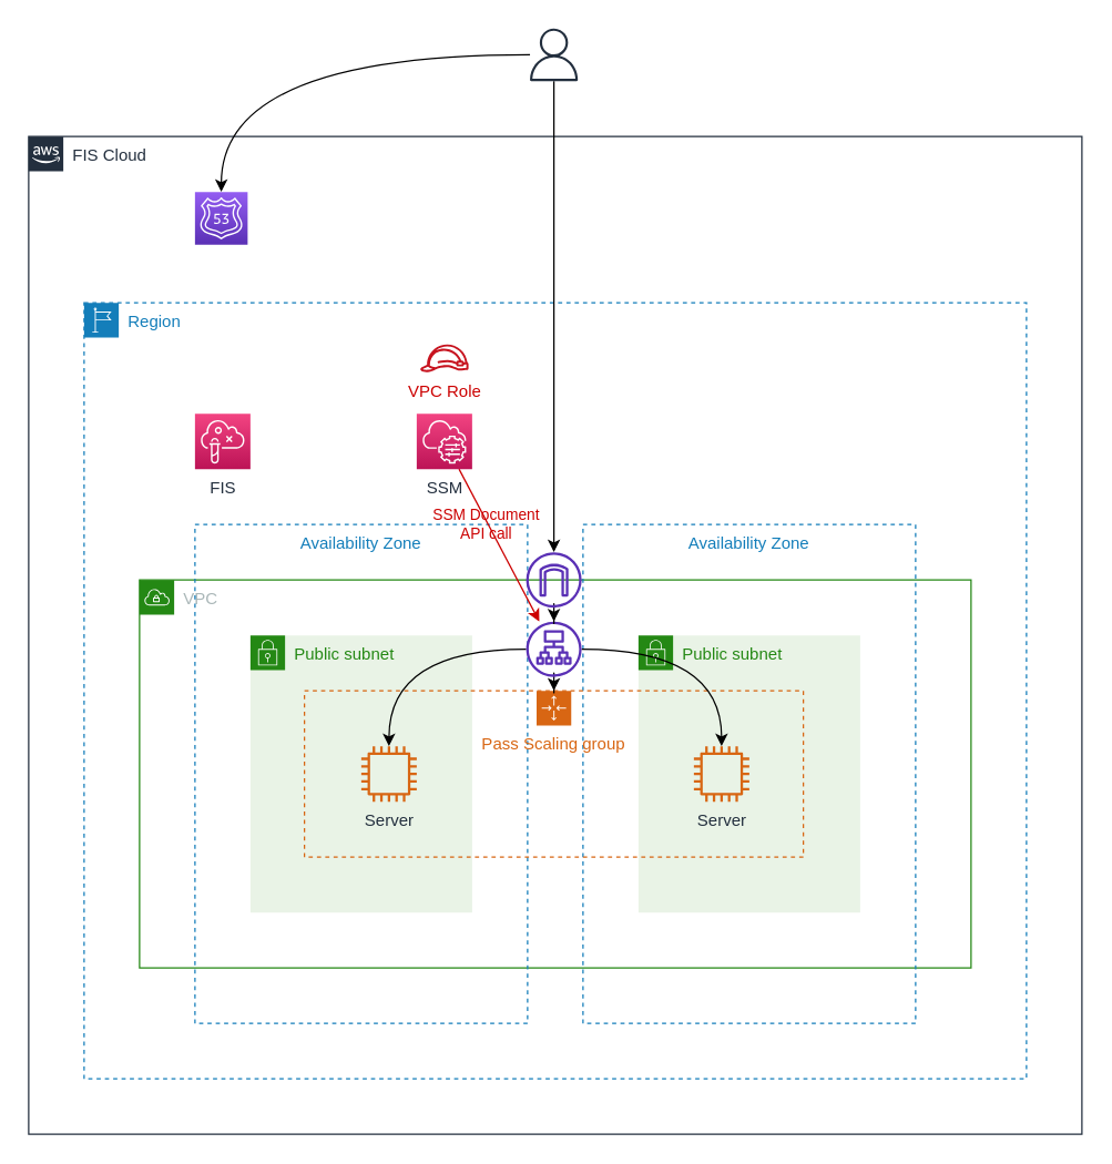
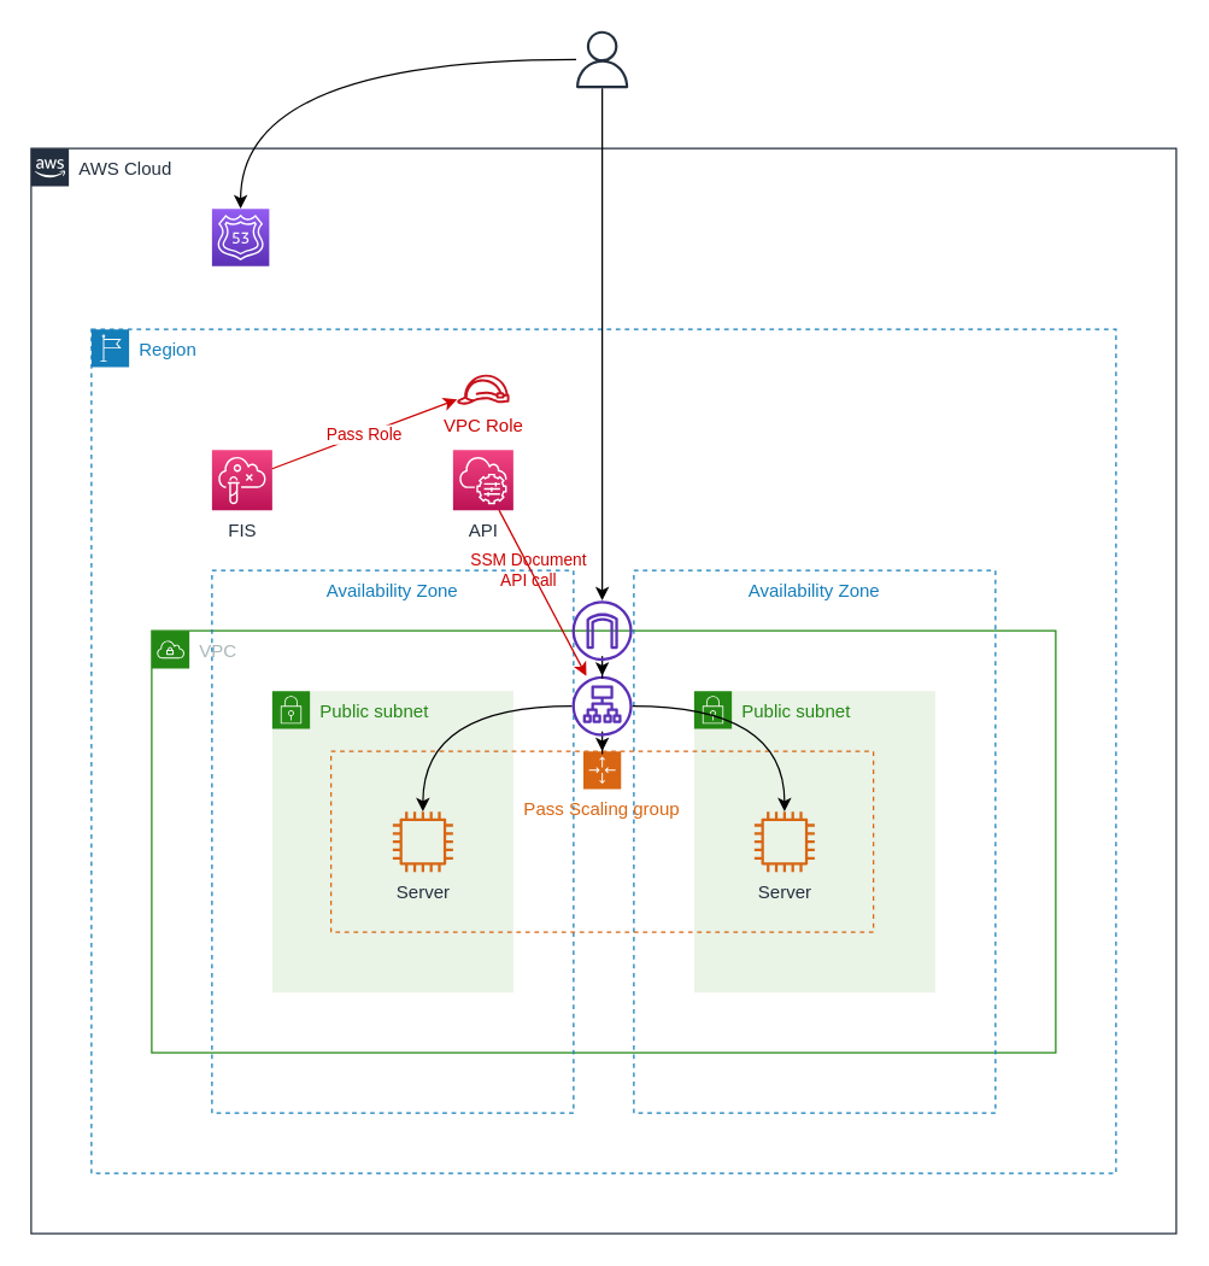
  <mxCell id="0" />
  <mxCell id="1" parent="0" />
- <mxCell id="2" value="FIS Cloud" style="points=[[0,0],[0.25,0],[0.5,0],[0.75,0],[1,0],[1,0.25],[1,0.5],[1,0.75],[1,1],[0.75,1],[0.5,1],[0.25,1],[0,1],[0,0.75],[0,0.5],[0,0.25]];outlineConnect=0;gradientColor=none;html=1;whiteSpace=wrap;fontSize=12;fontStyle=0;shape=mxgraph.aws4.group;grIcon=mxgraph.aws4.group_aws_cloud_alt;strokeColor=#232F3E;fillColor=none;verticalAlign=top;align=left;spacingLeft=30;fontColor=#232F3E;dashed=0;" parent="1" vertex="1"><mxGeometry x="20" y="98" width="760" height="720" as="geometry" /></mxCell>
+ <mxCell id="2" value="AWS Cloud" style="points=[[0,0],[0.25,0],[0.5,0],[0.75,0],[1,0],[1,0.25],[1,0.5],[1,0.75],[1,1],[0.75,1],[0.5,1],[0.25,1],[0,1],[0,0.75],[0,0.5],[0,0.25]];outlineConnect=0;gradientColor=none;html=1;whiteSpace=wrap;fontSize=12;fontStyle=0;shape=mxgraph.aws4.group;grIcon=mxgraph.aws4.group_aws_cloud_alt;strokeColor=#232F3E;fillColor=none;verticalAlign=top;align=left;spacingLeft=30;fontColor=#232F3E;dashed=0;" parent="1" vertex="1"><mxGeometry x="20" y="98" width="760" height="720" as="geometry" /></mxCell>
  <mxCell id="3" value="Region" style="points=[[0,0],[0.25,0],[0.5,0],[0.75,0],[1,0],[1,0.25],[1,0.5],[1,0.75],[1,1],[0.75,1],[0.5,1],[0.25,1],[0,1],[0,0.75],[0,0.5],[0,0.25]];outlineConnect=0;gradientColor=none;html=1;whiteSpace=wrap;fontSize=12;fontStyle=0;shape=mxgraph.aws4.group;grIcon=mxgraph.aws4.group_region;strokeColor=#147EBA;fillColor=none;verticalAlign=top;align=left;spacingLeft=30;fontColor=#147EBA;dashed=1;" parent="1" vertex="1"><mxGeometry x="60" y="218" width="680" height="560" as="geometry" /></mxCell>
  <mxCell id="4" value="VPC" style="points=[[0,0],[0.25,0],[0.5,0],[0.75,0],[1,0],[1,0.25],[1,0.5],[1,0.75],[1,1],[0.75,1],[0.5,1],[0.25,1],[0,1],[0,0.75],[0,0.5],[0,0.25]];outlineConnect=0;gradientColor=none;html=1;whiteSpace=wrap;fontSize=12;fontStyle=0;shape=mxgraph.aws4.group;grIcon=mxgraph.aws4.group_vpc;strokeColor=#248814;fillColor=none;verticalAlign=top;align=left;spacingLeft=30;fontColor=#AAB7B8;dashed=0;" parent="1" vertex="1"><mxGeometry x="100" y="418" width="600" height="280" as="geometry" /></mxCell>
  <mxCell id="5" value="Availability Zone" style="fillColor=none;strokeColor=#147EBA;dashed=1;verticalAlign=top;fontStyle=0;fontColor=#147EBA;" parent="1" vertex="1"><mxGeometry x="140" y="378" width="240" height="360" as="geometry" /></mxCell>
  <mxCell id="6" value="Availability Zone" style="fillColor=none;strokeColor=#147EBA;dashed=1;verticalAlign=top;fontStyle=0;fontColor=#147EBA;" parent="1" vertex="1"><mxGeometry x="420" y="378" width="240" height="360" as="geometry" /></mxCell>
  <mxCell id="7" value="Public subnet" style="points=[[0,0],[0.25,0],[0.5,0],[0.75,0],[1,0],[1,0.25],[1,0.5],[1,0.75],[1,1],[0.75,1],[0.5,1],[0.25,1],[0,1],[0,0.75],[0,0.5],[0,0.25]];outlineConnect=0;gradientColor=none;html=1;whiteSpace=wrap;fontSize=12;fontStyle=0;shape=mxgraph.aws4.group;grIcon=mxgraph.aws4.group_security_group;grStroke=0;strokeColor=#248814;fillColor=#E9F3E6;verticalAlign=top;align=left;spacingLeft=30;fontColor=#248814;dashed=0;" parent="1" vertex="1"><mxGeometry x="180" y="458" width="160" height="200" as="geometry" /></mxCell>
  <mxCell id="8" value="Public subnet" style="points=[[0,0],[0.25,0],[0.5,0],[0.75,0],[1,0],[1,0.25],[1,0.5],[1,0.75],[1,1],[0.75,1],[0.5,1],[0.25,1],[0,1],[0,0.75],[0,0.5],[0,0.25]];outlineConnect=0;gradientColor=none;html=1;whiteSpace=wrap;fontSize=12;fontStyle=0;shape=mxgraph.aws4.group;grIcon=mxgraph.aws4.group_security_group;grStroke=0;strokeColor=#248814;fillColor=#E9F3E6;verticalAlign=top;align=left;spacingLeft=30;fontColor=#248814;dashed=0;" parent="1" vertex="1"><mxGeometry x="460" y="458" width="160" height="200" as="geometry" /></mxCell>
  <mxCell id="9" value="Pass Scaling group" style="points=[[0,0],[0.25,0],[0.5,0],[0.75,0],[1,0],[1,0.25],[1,0.5],[1,0.75],[1,1],[0.75,1],[0.5,1],[0.25,1],[0,1],[0,0.75],[0,0.5],[0,0.25]];outlineConnect=0;gradientColor=none;html=1;whiteSpace=wrap;fontSize=12;fontStyle=0;shape=mxgraph.aws4.groupCenter;grIcon=mxgraph.aws4.group_auto_scaling_group;grStroke=1;strokeColor=#D86613;fillColor=none;verticalAlign=top;align=center;fontColor=#D86613;dashed=1;spacingTop=25;" parent="1" vertex="1"><mxGeometry x="219" y="498" width="360" height="120" as="geometry" /></mxCell>
  <mxCell id="10" value="Server" style="outlineConnect=0;fontColor=#232F3E;gradientColor=none;fillColor=#D86613;strokeColor=none;dashed=0;verticalLabelPosition=bottom;verticalAlign=top;align=center;html=1;fontSize=12;fontStyle=0;aspect=fixed;pointerEvents=1;shape=mxgraph.aws4.instance2;" parent="1" vertex="1"><mxGeometry x="260" y="538" width="40" height="40" as="geometry" /></mxCell>
  <mxCell id="11" value="Server" style="outlineConnect=0;fontColor=#232F3E;gradientColor=none;fillColor=#D86613;strokeColor=none;dashed=0;verticalLabelPosition=bottom;verticalAlign=top;align=center;html=1;fontSize=12;fontStyle=0;aspect=fixed;pointerEvents=1;shape=mxgraph.aws4.instance2;" parent="1" vertex="1"><mxGeometry x="500" y="538" width="40" height="40" as="geometry" /></mxCell>
  <mxCell id="12" style="edgeStyle=orthogonalEdgeStyle;rounded=0;orthogonalLoop=1;jettySize=auto;html=1;curved=1;" parent="1" source="15" target="10" edge="1"><mxGeometry relative="1" as="geometry" /></mxCell>
  <mxCell id="13" style="edgeStyle=orthogonalEdgeStyle;curved=1;rounded=0;orthogonalLoop=1;jettySize=auto;html=1;" parent="1" source="15" target="11" edge="1"><mxGeometry relative="1" as="geometry" /></mxCell>
  <mxCell id="14" style="edgeStyle=orthogonalEdgeStyle;curved=1;rounded=0;orthogonalLoop=1;jettySize=auto;html=1;" parent="1" source="15" target="9" edge="1"><mxGeometry relative="1" as="geometry" /></mxCell>
  <mxCell id="15" value="" style="outlineConnect=0;fontColor=#232F3E;gradientColor=none;fillColor=#5A30B5;strokeColor=none;dashed=0;verticalLabelPosition=bottom;verticalAlign=top;align=center;html=1;fontSize=12;fontStyle=0;aspect=fixed;pointerEvents=1;shape=mxgraph.aws4.application_load_balancer;" parent="1" vertex="1"><mxGeometry x="379" y="448" width="40" height="40" as="geometry" /></mxCell>
  <mxCell id="16" style="edgeStyle=orthogonalEdgeStyle;curved=1;rounded=0;orthogonalLoop=1;jettySize=auto;html=1;" parent="1" source="17" target="15" edge="1"><mxGeometry relative="1" as="geometry" /></mxCell>
  <mxCell id="17" value="" style="outlineConnect=0;fontColor=#232F3E;gradientColor=none;fillColor=#5A30B5;strokeColor=none;dashed=0;verticalLabelPosition=bottom;verticalAlign=top;align=center;html=1;fontSize=12;fontStyle=0;aspect=fixed;pointerEvents=1;shape=mxgraph.aws4.internet_gateway;" parent="1" vertex="1"><mxGeometry x="379" y="398" width="40" height="40" as="geometry" /></mxCell>
  <mxCell id="18" style="edgeStyle=orthogonalEdgeStyle;curved=1;rounded=0;orthogonalLoop=1;jettySize=auto;html=1;" parent="1" source="20" target="17" edge="1"><mxGeometry relative="1" as="geometry" /></mxCell>
  <mxCell id="19" style="edgeStyle=orthogonalEdgeStyle;curved=1;rounded=0;orthogonalLoop=1;jettySize=auto;html=1;" parent="1" source="20" target="21" edge="1"><mxGeometry relative="1" as="geometry" /></mxCell>
  <mxCell id="20" value="" style="outlineConnect=0;fontColor=#232F3E;gradientColor=none;fillColor=#232F3E;strokeColor=none;dashed=0;verticalLabelPosition=bottom;verticalAlign=top;align=center;html=1;fontSize=12;fontStyle=0;aspect=fixed;pointerEvents=1;shape=mxgraph.aws4.user;" parent="1" vertex="1"><mxGeometry x="380" y="20" width="38" height="38" as="geometry" /></mxCell>
  <mxCell id="21" value="" style="points=[[0,0,0],[0.25,0,0],[0.5,0,0],[0.75,0,0],[1,0,0],[0,1,0],[0.25,1,0],[0.5,1,0],[0.75,1,0],[1,1,0],[0,0.25,0],[0,0.5,0],[0,0.75,0],[1,0.25,0],[1,0.5,0],[1,0.75,0]];outlineConnect=0;fontColor=#232F3E;gradientColor=#945DF2;gradientDirection=north;fillColor=#5A30B5;strokeColor=#ffffff;dashed=0;verticalLabelPosition=bottom;verticalAlign=top;align=center;html=1;fontSize=12;fontStyle=0;aspect=fixed;shape=mxgraph.aws4.resourceIcon;resIcon=mxgraph.aws4.route_53;" parent="1" vertex="1"><mxGeometry x="140" y="138" width="38" height="38" as="geometry" /></mxCell>
+ <mxCell id="22" value="Pass Role" style="rounded=0;orthogonalLoop=1;jettySize=auto;html=1;strokeColor=#CC0000;fontColor=#CC0000;" edge="1" parent="1" source="23" target="26"><mxGeometry relative="1" as="geometry" /></mxCell>
  <mxCell id="23" value="FIS" style="points=[[0,0,0],[0.25,0,0],[0.5,0,0],[0.75,0,0],[1,0,0],[0,1,0],[0.25,1,0],[0.5,1,0],[0.75,1,0],[1,1,0],[0,0.25,0],[0,0.5,0],[0,0.75,0],[1,0.25,0],[1,0.5,0],[1,0.75,0]];points=[[0,0,0],[0.25,0,0],[0.5,0,0],[0.75,0,0],[1,0,0],[0,1,0],[0.25,1,0],[0.5,1,0],[0.75,1,0],[1,1,0],[0,0.25,0],[0,0.5,0],[0,0.75,0],[1,0.25,0],[1,0.5,0],[1,0.75,0]];outlineConnect=0;fontColor=#232F3E;gradientColor=#F34482;gradientDirection=north;fillColor=#BC1356;strokeColor=#ffffff;dashed=0;verticalLabelPosition=bottom;verticalAlign=top;align=center;html=1;fontSize=12;fontStyle=0;aspect=fixed;shape=mxgraph.aws4.resourceIcon;resIcon=mxgraph.aws4.fault_injection_simulator;" vertex="1" parent="1"><mxGeometry x="140" y="298" width="40" height="40" as="geometry" /></mxCell>
  <mxCell id="24" value="SSM Document&lt;br&gt;API call" style="edgeStyle=none;rounded=0;orthogonalLoop=1;jettySize=auto;html=1;labelBackgroundColor=none;strokeColor=#CC0000;fontColor=#CC0000;" edge="1" parent="1" source="25" target="15"><mxGeometry x="-0.285" y="-1" relative="1" as="geometry"><mxPoint y="1" as="offset" /></mxGeometry></mxCell>
- <mxCell id="25" value="SSM" style="points=[[0,0,0],[0.25,0,0],[0.5,0,0],[0.75,0,0],[1,0,0],[0,1,0],[0.25,1,0],[0.5,1,0],[0.75,1,0],[1,1,0],[0,0.25,0],[0,0.5,0],[0,0.75,0],[1,0.25,0],[1,0.5,0],[1,0.75,0]];points=[[0,0,0],[0.25,0,0],[0.5,0,0],[0.75,0,0],[1,0,0],[0,1,0],[0.25,1,0],[0.5,1,0],[0.75,1,0],[1,1,0],[0,0.25,0],[0,0.5,0],[0,0.75,0],[1,0.25,0],[1,0.5,0],[1,0.75,0]];outlineConnect=0;fontColor=#232F3E;gradientColor=#F34482;gradientDirection=north;fillColor=#BC1356;strokeColor=#ffffff;dashed=0;verticalLabelPosition=bottom;verticalAlign=top;align=center;html=1;fontSize=12;fontStyle=0;aspect=fixed;shape=mxgraph.aws4.resourceIcon;resIcon=mxgraph.aws4.systems_manager;" vertex="1" parent="1"><mxGeometry x="300" y="298" width="40" height="40" as="geometry" /></mxCell>
+ <mxCell id="25" value="API" style="points=[[0,0,0],[0.25,0,0],[0.5,0,0],[0.75,0,0],[1,0,0],[0,1,0],[0.25,1,0],[0.5,1,0],[0.75,1,0],[1,1,0],[0,0.25,0],[0,0.5,0],[0,0.75,0],[1,0.25,0],[1,0.5,0],[1,0.75,0]];points=[[0,0,0],[0.25,0,0],[0.5,0,0],[0.75,0,0],[1,0,0],[0,1,0],[0.25,1,0],[0.5,1,0],[0.75,1,0],[1,1,0],[0,0.25,0],[0,0.5,0],[0,0.75,0],[1,0.25,0],[1,0.5,0],[1,0.75,0]];outlineConnect=0;fontColor=#232F3E;gradientColor=#F34482;gradientDirection=north;fillColor=#BC1356;strokeColor=#ffffff;dashed=0;verticalLabelPosition=bottom;verticalAlign=top;align=center;html=1;fontSize=12;fontStyle=0;aspect=fixed;shape=mxgraph.aws4.resourceIcon;resIcon=mxgraph.aws4.systems_manager;" vertex="1" parent="1"><mxGeometry x="300" y="298" width="40" height="40" as="geometry" /></mxCell>
  <mxCell id="26" value="VPC Role" style="outlineConnect=0;gradientColor=none;fillColor=#C7131F;strokeColor=none;dashed=0;verticalLabelPosition=bottom;verticalAlign=top;align=center;html=1;fontSize=12;fontStyle=0;aspect=fixed;pointerEvents=1;shape=mxgraph.aws4.role;fontColor=#CC0000;" vertex="1" parent="1"><mxGeometry x="302.28" y="248" width="35.45" height="20" as="geometry" /></mxCell>
